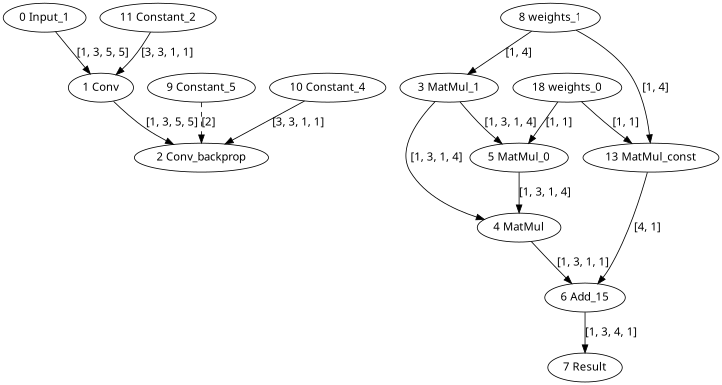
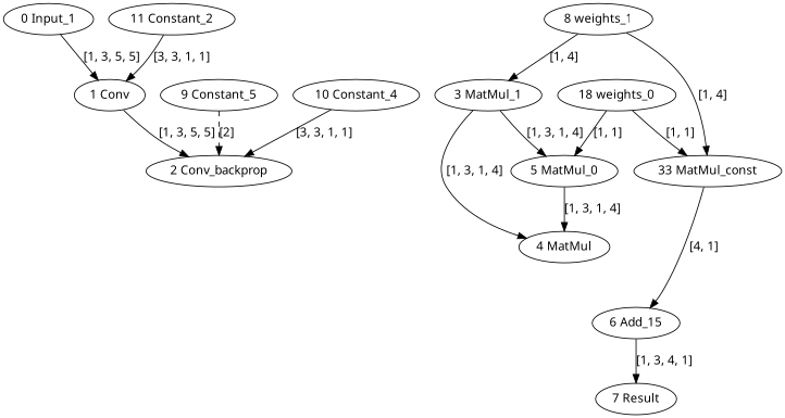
  strict digraph {
    fontname="Noto Sans"
    node [fontname="Noto Sans" type=Constant]
    edge [fontname="Noto Sans" style=solid]
    "0 Input_1" [type=Parameter]
    "1 Conv" [type=Convolution]
    "2 Conv_backprop" [type=ConvolutionBackpropData]
    "3 MatMul_1" [type=MatMul]
    "4 MatMul" [type=MatMul]
    "5 MatMul_0" [type=MatMul]
    "6 Add_15" [type=Add]
    "7 Result" [type=Result]
    "8 weights_1"
-   "13 MatMul_const" [type=MatMul]
+   "13 MatMul_const" [type=MatMul label="33 MatMul_const"]
    "9 Constant_5"
    "10 Constant_4"
    "11 Constant_2"
    n14 [label="18 weights_0"]
    "0 Input_1" -> "1 Conv" [label="[1, 3, 5, 5]"]
    "1 Conv" -> "2 Conv_backprop" [label="[1, 3, 5, 5]"]
    "3 MatMul_1" -> "4 MatMul" [label="[1, 3, 1, 4]"]
    "3 MatMul_1" -> "5 MatMul_0" [label="[1, 3, 1, 4]"]
-   "4 MatMul" -> "6 Add_15" [label="[1, 3, 1, 1]"]
    "5 MatMul_0" -> "4 MatMul" [label="[1, 3, 1, 4]"]
    "6 Add_15" -> "7 Result" [label="[1, 3, 4, 1]"]
    "8 weights_1" -> "3 MatMul_1" [label="[1, 4]"]
    "8 weights_1" -> "13 MatMul_const" [label="[1, 4]"]
    "13 MatMul_const" -> "6 Add_15" [label="[4, 1]"]
    "9 Constant_5" -> "2 Conv_backprop" [label="[2]" style=dashed]
    "10 Constant_4" -> "2 Conv_backprop" [label="[3, 3, 1, 1]"]
    "11 Constant_2" -> "1 Conv" [label="[3, 3, 1, 1]"]
    n14 -> "5 MatMul_0" [label="[1, 1]"]
    n14 -> "13 MatMul_const" [label="[1, 1]"]
  }
